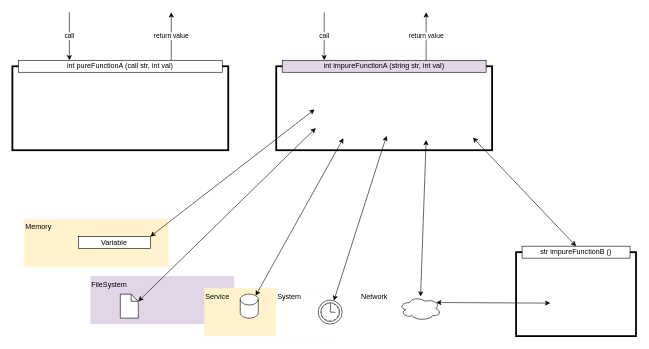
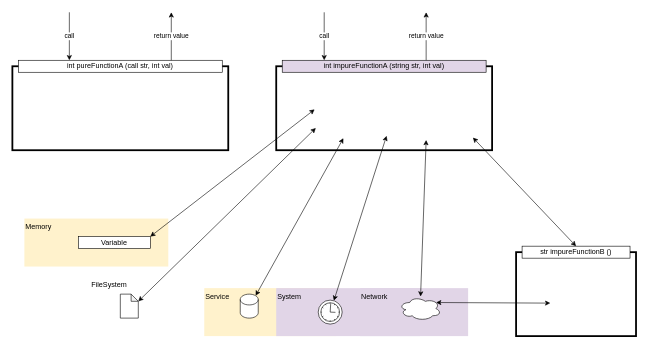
  <mxCell id="0" />
  <mxCell id="1" parent="0" />
- <mxCell id="2" value="FileSystem" style="rounded=0;whiteSpace=wrap;html=1;verticalAlign=top;align=left;strokeColor=none;fillColor=#e1d5e7;" vertex="1" parent="1"><mxGeometry x="150" y="460" width="240" height="80" as="geometry" /></mxCell>
+ <mxCell id="2" value="FileSystem" style="rounded=0;whiteSpace=wrap;html=1;verticalAlign=top;align=left;strokeColor=none;" vertex="1" parent="1"><mxGeometry x="150" y="460" width="240" height="80" as="geometry" /></mxCell>
  <mxCell id="3" value="Service" style="rounded=0;whiteSpace=wrap;html=1;verticalAlign=top;align=left;strokeColor=none;fillColor=#fff2cc;" vertex="1" parent="1"><mxGeometry x="340" y="480" width="220" height="80" as="geometry" /></mxCell>
- <mxCell id="4" value="System" style="rounded=0;whiteSpace=wrap;html=1;verticalAlign=top;align=left;strokeColor=none;" vertex="1" parent="1"><mxGeometry x="460" y="480" width="240" height="80" as="geometry" /></mxCell>
- <mxCell id="5" value="Network" style="rounded=0;whiteSpace=wrap;html=1;verticalAlign=top;align=left;strokeColor=none;" vertex="1" parent="1"><mxGeometry x="600" y="480" width="180" height="80" as="geometry" /></mxCell>
+ <mxCell id="4" value="System" style="rounded=0;whiteSpace=wrap;html=1;verticalAlign=top;align=left;strokeColor=none;fillColor=#e1d5e7;" vertex="1" parent="1"><mxGeometry x="460" y="480" width="240" height="80" as="geometry" /></mxCell>
+ <mxCell id="5" value="Network" style="rounded=0;whiteSpace=wrap;html=1;verticalAlign=top;align=left;strokeColor=none;fillColor=#e1d5e7;" vertex="1" parent="1"><mxGeometry x="600" y="480" width="180" height="80" as="geometry" /></mxCell>
  <mxCell id="6" value="" style="rounded=0;whiteSpace=wrap;html=1;strokeWidth=3;" vertex="1" parent="1"><mxGeometry x="20" y="110" width="360" height="140" as="geometry" /></mxCell>
  <mxCell id="7" value="int pureFunctionA (call str, int val)" style="rounded=0;whiteSpace=wrap;html=1;" vertex="1" parent="1"><mxGeometry x="30" y="100" width="340" height="20" as="geometry" /></mxCell>
  <mxCell id="8" value="" style="rounded=0;whiteSpace=wrap;html=1;strokeWidth=3;" vertex="1" parent="1"><mxGeometry x="460" y="110" width="360" height="140" as="geometry" /></mxCell>
  <mxCell id="9" value="int impureFunctionA (string str, int val)" style="rounded=0;whiteSpace=wrap;html=1;fillColor=#e1d5e7;" vertex="1" parent="1"><mxGeometry x="470" y="100" width="340" height="20" as="geometry" /></mxCell>
  <mxCell id="10" value="" style="rounded=0;whiteSpace=wrap;html=1;strokeWidth=3;" vertex="1" parent="1"><mxGeometry x="860" y="420" width="200" height="140" as="geometry" /></mxCell>
  <mxCell id="11" value="str impureFunctionB ()" style="rounded=0;whiteSpace=wrap;html=1;" vertex="1" parent="1"><mxGeometry x="870" y="410" width="180" height="20" as="geometry" /></mxCell>
  <mxCell id="12" value="call" style="endArrow=classic;html=1;rounded=0;entryX=0.25;entryY=0;entryDx=0;entryDy=0;" edge="1" parent="1" target="7"><mxGeometry width="50" height="50" relative="1" as="geometry"><mxPoint x="115" y="20" as="sourcePoint" /><mxPoint x="580" y="380" as="targetPoint" /></mxGeometry></mxCell>
  <mxCell id="13" value="return value" style="endArrow=classic;html=1;rounded=0;exitX=0.75;exitY=0;exitDx=0;exitDy=0;" edge="1" parent="1" source="7"><mxGeometry width="50" height="50" relative="1" as="geometry"><mxPoint x="270" y="0" as="sourcePoint" /><mxPoint x="285" y="20" as="targetPoint" /></mxGeometry></mxCell>
  <mxCell id="14" value="Memory" style="rounded=0;whiteSpace=wrap;html=1;verticalAlign=top;align=left;strokeColor=none;fillColor=#fff2cc;" vertex="1" parent="1"><mxGeometry x="40" y="364" width="240" height="80" as="geometry" /></mxCell>
  <mxCell id="15" value="Variable" style="rounded=0;whiteSpace=wrap;html=1;" vertex="1" parent="1"><mxGeometry x="130" y="394" width="120" height="20" as="geometry" /></mxCell>
  <mxCell id="16" value="" style="shape=note;whiteSpace=wrap;html=1;backgroundOutline=1;darkOpacity=0.05;size=12;" vertex="1" parent="1"><mxGeometry x="200" y="490" width="30" height="40" as="geometry" /></mxCell>
  <mxCell id="17" value="" style="shape=cylinder3;whiteSpace=wrap;html=1;boundedLbl=1;backgroundOutline=1;size=9;" vertex="1" parent="1"><mxGeometry x="400" y="490" width="30" height="40" as="geometry" /></mxCell>
  <mxCell id="18" value="" style="endArrow=classic;html=1;rounded=0;startArrow=classic;startFill=1;entryX=1;entryY=0;entryDx=0;entryDy=0;" edge="1" parent="1" target="15"><mxGeometry width="50" height="50" relative="1" as="geometry"><mxPoint x="524" y="182" as="sourcePoint" /><mxPoint x="580" y="420" as="targetPoint" /></mxGeometry></mxCell>
  <mxCell id="19" value="" style="endArrow=classic;html=1;rounded=0;startArrow=classic;startFill=1;entryX=0;entryY=0;entryDx=30;entryDy=12;entryPerimeter=0;" edge="1" parent="1" target="16"><mxGeometry width="50" height="50" relative="1" as="geometry"><mxPoint x="526" y="213" as="sourcePoint" /><mxPoint x="190" y="404" as="targetPoint" /></mxGeometry></mxCell>
  <mxCell id="20" value="" style="endArrow=classic;html=1;rounded=0;startArrow=classic;startFill=1;entryX=0.855;entryY=0;entryDx=0;entryDy=2.61;entryPerimeter=0;" edge="1" parent="1" target="17"><mxGeometry width="50" height="50" relative="1" as="geometry"><mxPoint x="572" y="230" as="sourcePoint" /><mxPoint x="200" y="414" as="targetPoint" /></mxGeometry></mxCell>
  <mxCell id="21" value="" style="endArrow=classic;html=1;rounded=0;startArrow=classic;startFill=1;" edge="1" parent="1" target="24"><mxGeometry width="50" height="50" relative="1" as="geometry"><mxPoint x="644" y="226" as="sourcePoint" /><mxPoint x="827" y="456" as="targetPoint" /></mxGeometry></mxCell>
  <mxCell id="22" value="" style="endArrow=classic;html=1;rounded=0;startArrow=classic;startFill=1;" edge="1" parent="1" target="23"><mxGeometry width="50" height="50" relative="1" as="geometry"><mxPoint x="710" y="233" as="sourcePoint" /><mxPoint x="220" y="434" as="targetPoint" /></mxGeometry></mxCell>
  <mxCell id="23" value="" style="ellipse;shape=cloud;whiteSpace=wrap;html=1;" vertex="1" parent="1"><mxGeometry x="665" y="494" width="70" height="40" as="geometry" /></mxCell>
  <mxCell id="24" value="" style="points=[[0.145,0.145,0],[0.5,0,0],[0.855,0.145,0],[1,0.5,0],[0.855,0.855,0],[0.5,1,0],[0.145,0.855,0],[0,0.5,0]];shape=mxgraph.bpmn.event;html=1;verticalLabelPosition=bottom;labelBackgroundColor=#ffffff;verticalAlign=top;align=center;perimeter=ellipsePerimeter;outlineConnect=0;aspect=fixed;outline=standard;symbol=timer;" vertex="1" parent="1"><mxGeometry x="530" y="500" width="40" height="40" as="geometry" /></mxCell>
  <mxCell id="25" value="" style="endArrow=classic;html=1;rounded=0;startArrow=classic;startFill=1;entryX=0.88;entryY=0.25;entryDx=0;entryDy=0;entryPerimeter=0;" edge="1" parent="1" target="23"><mxGeometry width="50" height="50" relative="1" as="geometry"><mxPoint x="917" y="505" as="sourcePoint" /><mxPoint x="566" y="523" as="targetPoint" /></mxGeometry></mxCell>
  <mxCell id="26" value="call" style="endArrow=classic;html=1;rounded=0;entryX=0.25;entryY=0;entryDx=0;entryDy=0;" edge="1" parent="1"><mxGeometry width="50" height="50" relative="1" as="geometry"><mxPoint x="540" y="20" as="sourcePoint" /><mxPoint x="540" y="100" as="targetPoint" /></mxGeometry></mxCell>
  <mxCell id="27" value="return value" style="endArrow=classic;html=1;rounded=0;exitX=0.75;exitY=0;exitDx=0;exitDy=0;" edge="1" parent="1"><mxGeometry width="50" height="50" relative="1" as="geometry"><mxPoint x="710" y="100" as="sourcePoint" /><mxPoint x="710" y="20" as="targetPoint" /></mxGeometry></mxCell>
  <mxCell id="28" value="" style="endArrow=classic;html=1;rounded=0;startArrow=classic;startFill=1;entryX=0.5;entryY=0;entryDx=0;entryDy=0;" edge="1" parent="1" target="11"><mxGeometry width="50" height="50" relative="1" as="geometry"><mxPoint x="788" y="229" as="sourcePoint" /><mxPoint x="713" y="504" as="targetPoint" /></mxGeometry></mxCell>
